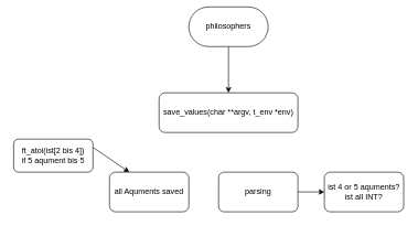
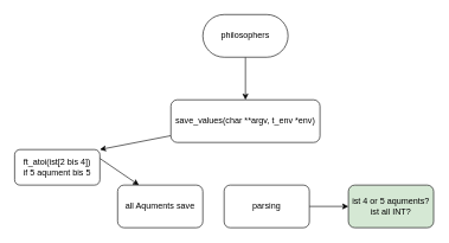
  <mxCell id="0" />
  <mxCell id="1" parent="0" />
  <mxCell id="2" style="edgeStyle=none;html=1;" edge="1" parent="1" source="3" target="7"><mxGeometry relative="1" as="geometry" /></mxCell>
- <mxCell id="3" value="philosophers" style="rounded=1;whiteSpace=wrap;html=1;arcSize=50;" vertex="1" parent="1"><mxGeometry x="285" y="10" width="120" height="60" as="geometry" /></mxCell>
+ <mxCell id="3" value="philosophers" style="rounded=1;whiteSpace=wrap;html=1;arcSize=50;" vertex="1" parent="1"><mxGeometry x="285" y="20" width="120" height="60" as="geometry" /></mxCell>
  <mxCell id="4" style="edgeStyle=none;html=1;entryX=0;entryY=0.5;entryDx=0;entryDy=0;" edge="1" parent="1" source="5" target="8"><mxGeometry relative="1" as="geometry" /></mxCell>
- <mxCell id="5" value="parsing" style="rounded=1;whiteSpace=wrap;html=1;arcSize=14;" vertex="1" parent="1"><mxGeometry x="330" y="260" width="120" height="60" as="geometry" /></mxCell>
+ <mxCell id="5" value="parsing" style="rounded=1;whiteSpace=wrap;html=1;arcSize=14;" vertex="1" parent="1"><mxGeometry x="315" y="260" width="120" height="60" as="geometry" /></mxCell>
+ <mxCell id="6" style="edgeStyle=none;html=1;entryX=1;entryY=0;entryDx=0;entryDy=0;" edge="1" parent="1" source="7" target="10"><mxGeometry relative="1" as="geometry" /></mxCell>
  <mxCell id="7" value="save_values(char **argv, t_env *env)" style="rounded=1;whiteSpace=wrap;html=1;" vertex="1" parent="1"><mxGeometry x="240" y="140" width="210" height="60" as="geometry" /></mxCell>
- <mxCell id="8" value="ist 4 or 5 aquments?&lt;br&gt;ist all INT?" style="rounded=1;whiteSpace=wrap;html=1;" vertex="1" parent="1"><mxGeometry x="490" y="260" width="120" height="60" as="geometry" /></mxCell>
+ <mxCell id="8" value="ist 4 or 5 aquments?&lt;br&gt;ist all INT?" style="rounded=1;whiteSpace=wrap;html=1;fillColor=#d5e8d4;" vertex="1" parent="1"><mxGeometry x="490" y="260" width="120" height="60" as="geometry" /></mxCell>
  <mxCell id="9" style="edgeStyle=none;html=1;entryX=0.25;entryY=0;entryDx=0;entryDy=0;exitX=1;exitY=0.25;exitDx=0;exitDy=0;" edge="1" parent="1" source="10" target="11"><mxGeometry relative="1" as="geometry" /></mxCell>
  <mxCell id="10" value="ft_atoi(ist[2 bis 4])&lt;br&gt;if 5 aqument bis 5" style="rounded=1;whiteSpace=wrap;html=1;" vertex="1" parent="1"><mxGeometry x="20" y="210" width="120" height="50" as="geometry" /></mxCell>
- <mxCell id="11" value="all Aquments saved" style="rounded=1;whiteSpace=wrap;html=1;" vertex="1" parent="1"><mxGeometry x="165" y="260" width="120" height="60" as="geometry" /></mxCell>
+ <mxCell id="11" value="all Aquments save" style="rounded=1;whiteSpace=wrap;html=1;" vertex="1" parent="1"><mxGeometry x="165" y="260" width="120" height="60" as="geometry" /></mxCell>
